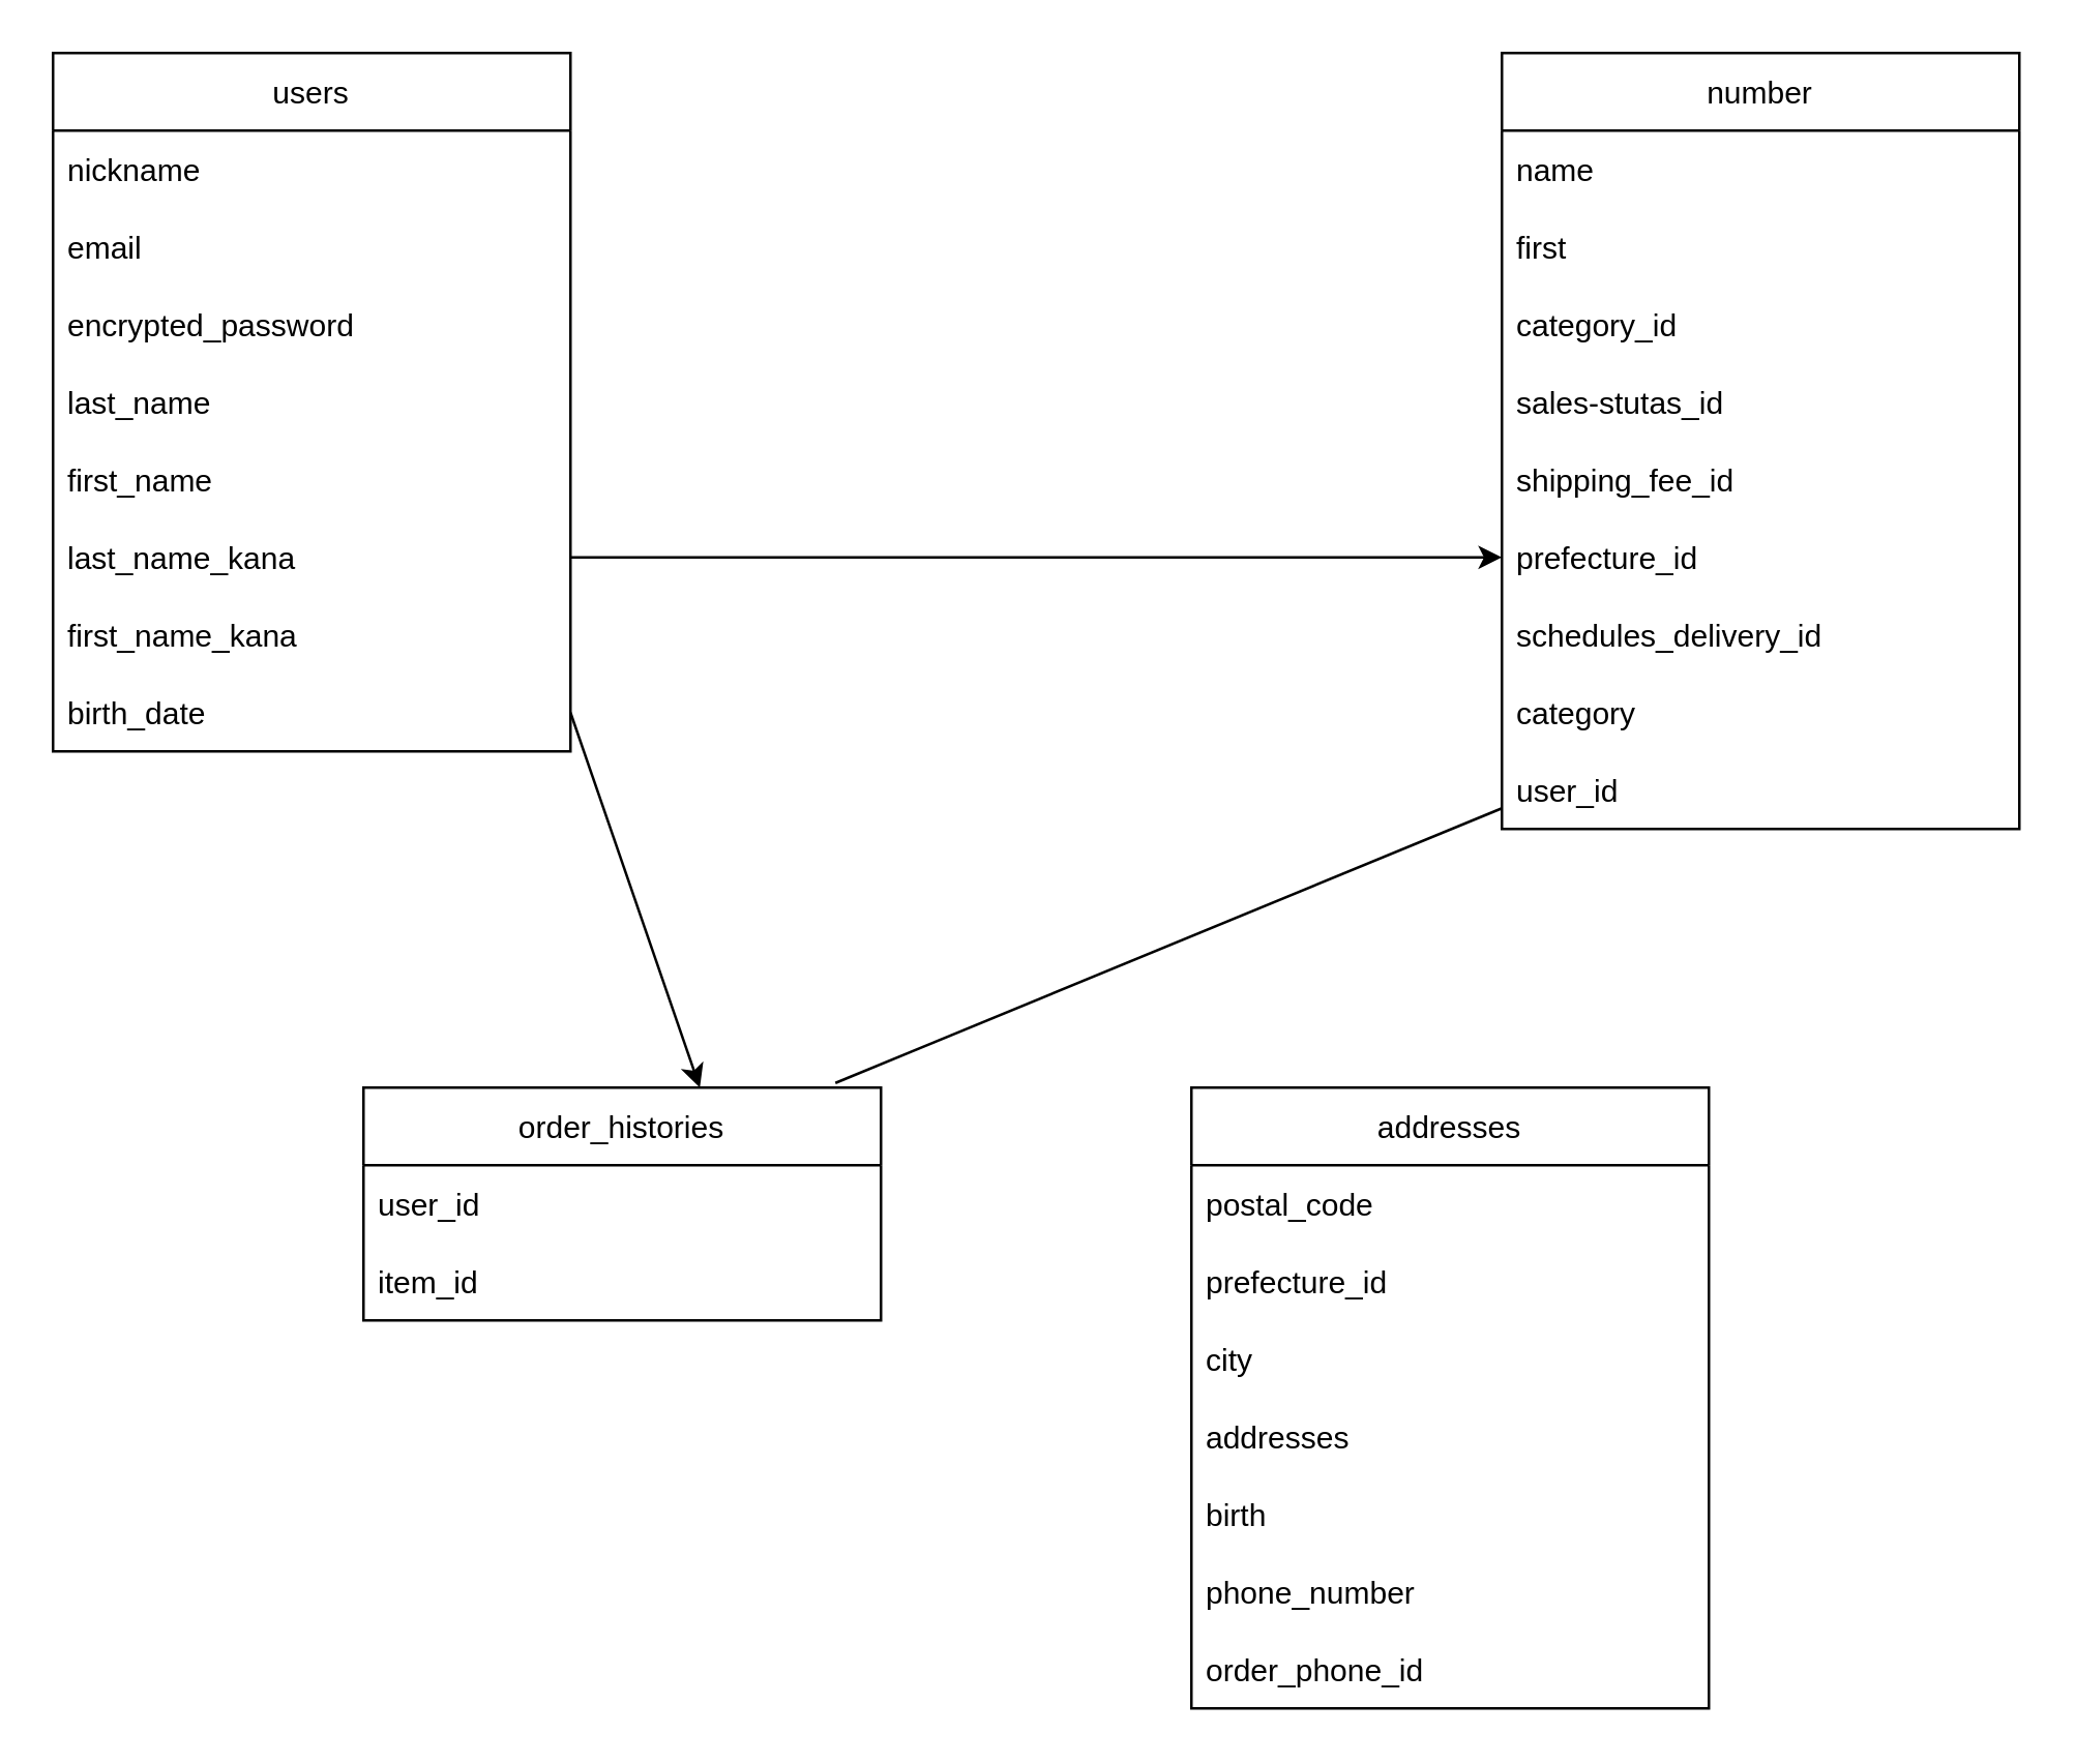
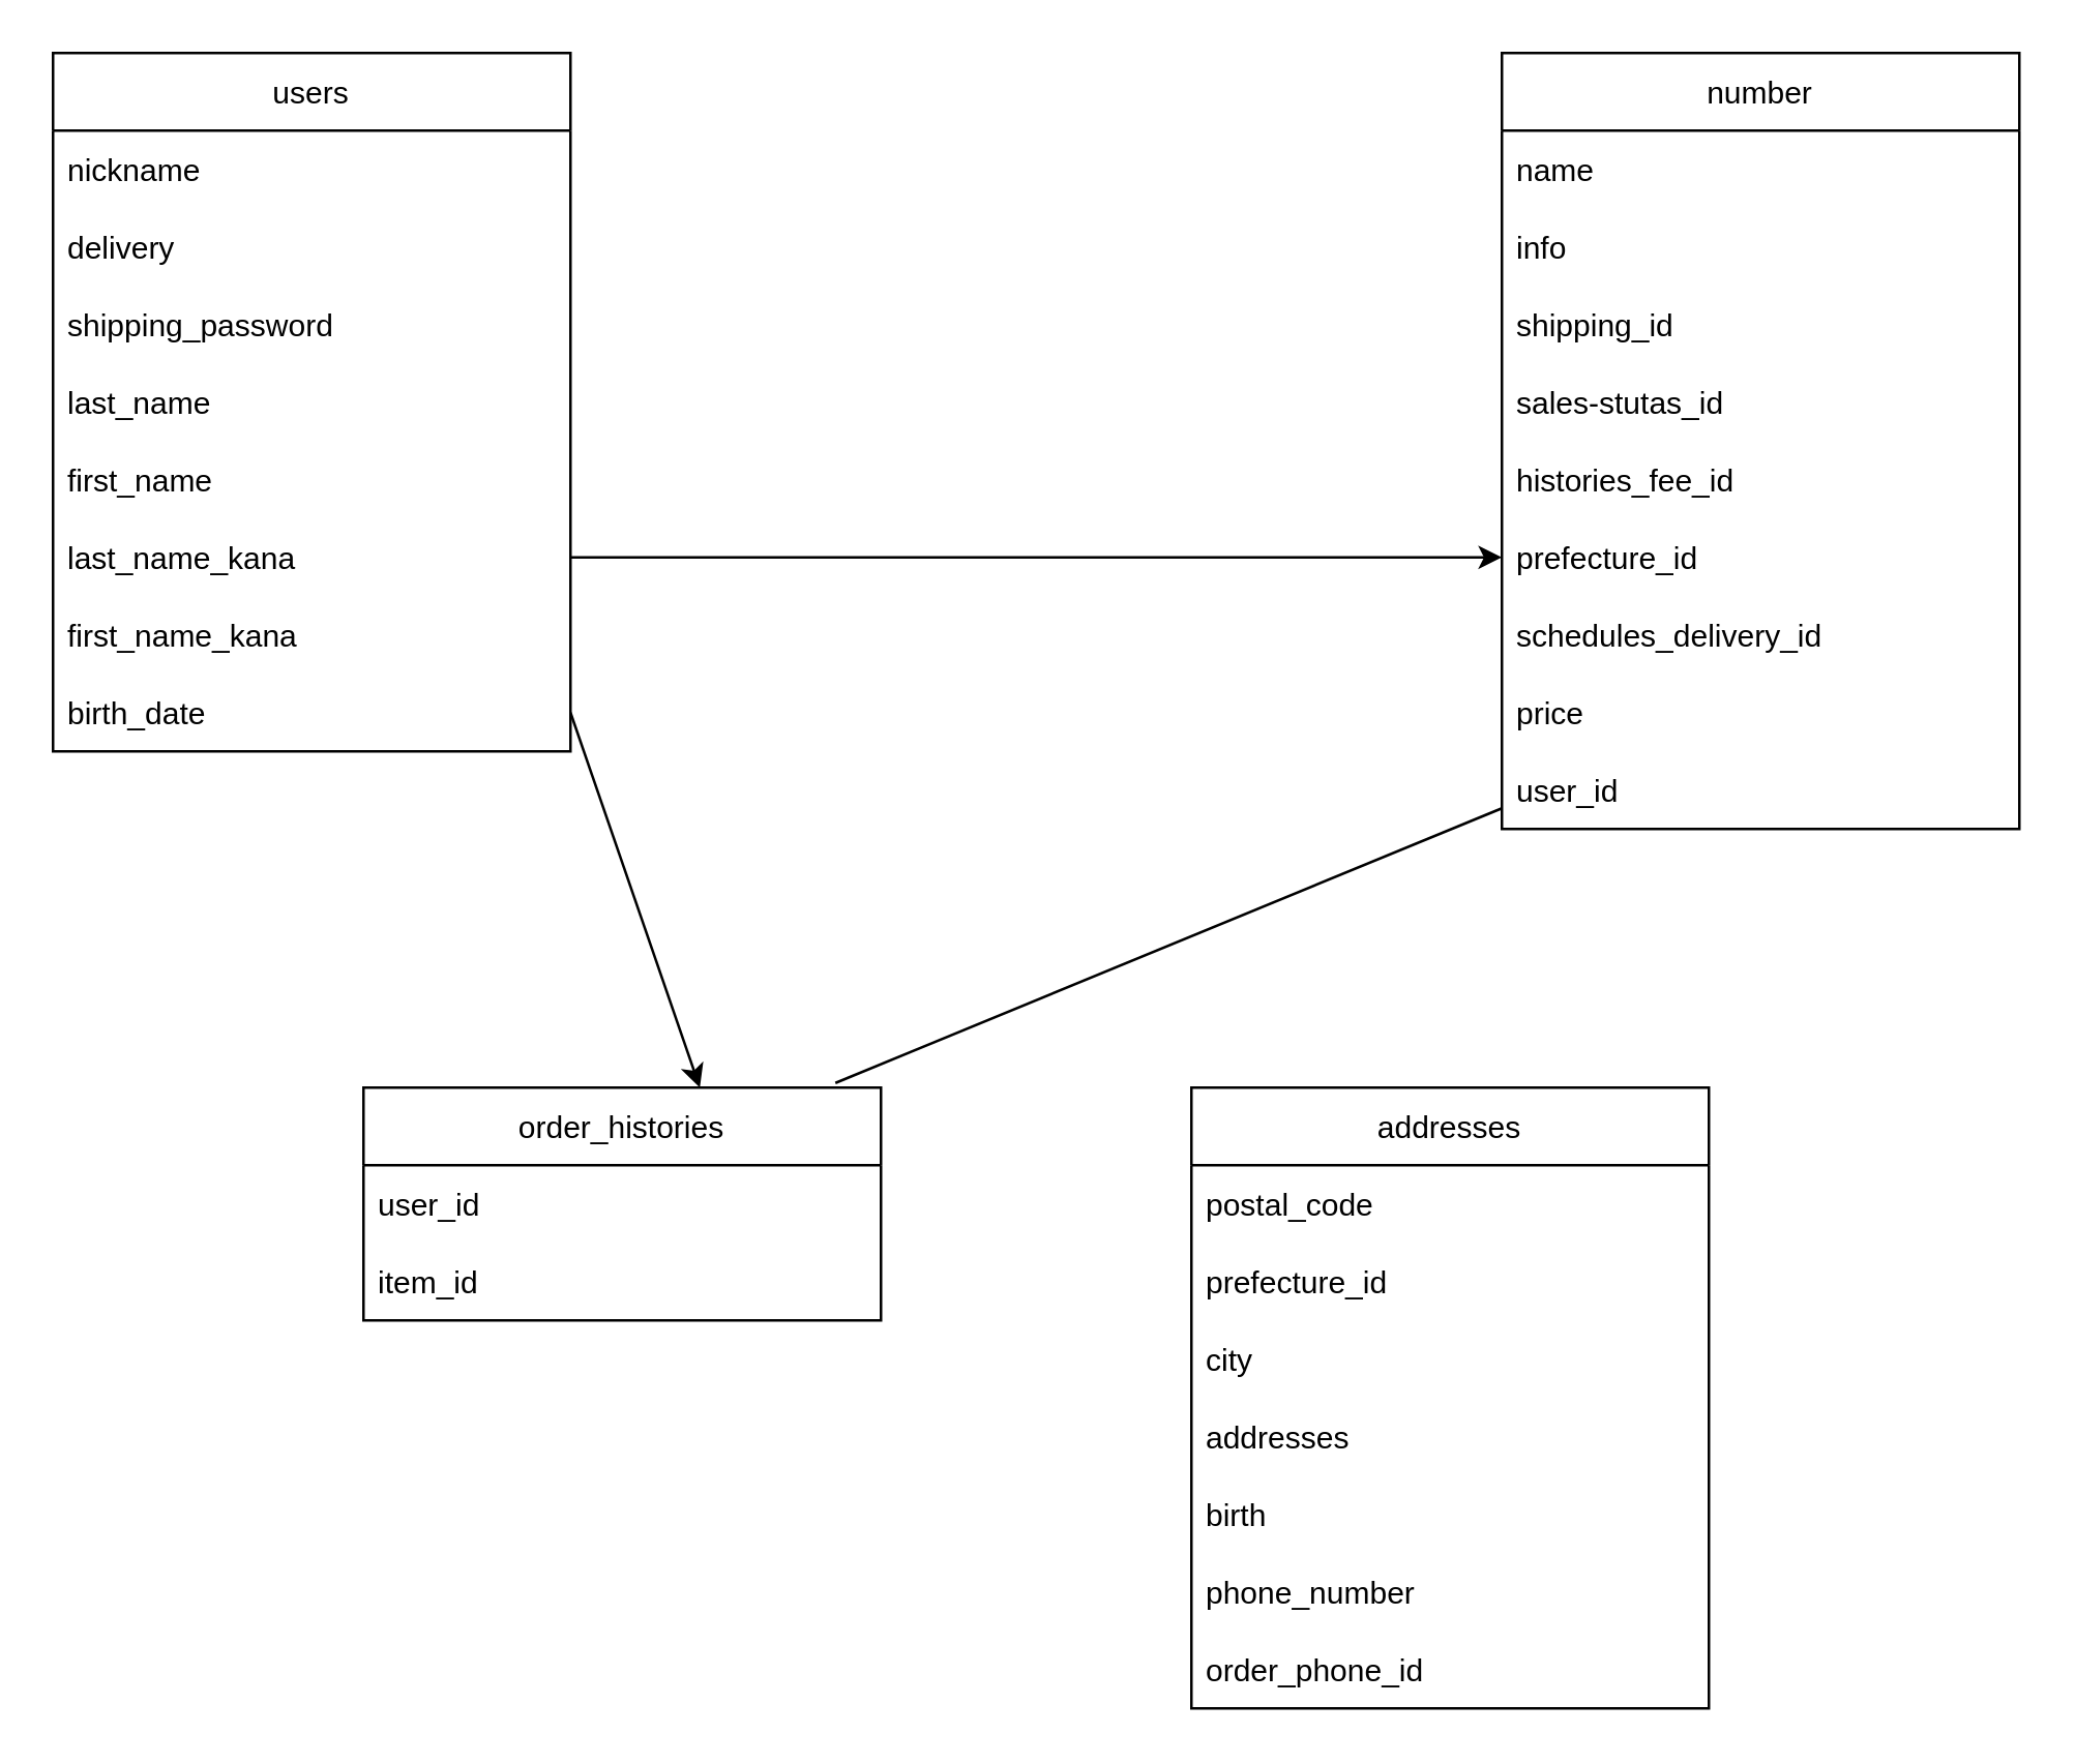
  <mxCell id="0" />
  <mxCell id="1" parent="0" />
  <mxCell id="2" value="users" style="swimlane;fontStyle=0;childLayout=stackLayout;horizontal=1;startSize=30;horizontalStack=0;resizeParent=1;resizeParentMax=0;resizeLast=0;collapsible=1;marginBottom=0;" parent="1" vertex="1"><mxGeometry x="20" y="20" width="200" height="270" as="geometry" /></mxCell>
  <mxCell id="3" value="nickname" style="text;strokeColor=none;fillColor=none;align=left;verticalAlign=middle;spacingLeft=4;spacingRight=4;overflow=hidden;points=[[0,0.5],[1,0.5]];portConstraint=eastwest;rotatable=0;" parent="2" vertex="1"><mxGeometry y="30" width="200" height="30" as="geometry" /></mxCell>
- <mxCell id="4" value="email" style="text;strokeColor=none;fillColor=none;align=left;verticalAlign=middle;spacingLeft=4;spacingRight=4;overflow=hidden;points=[[0,0.5],[1,0.5]];portConstraint=eastwest;rotatable=0;" parent="2" vertex="1"><mxGeometry y="60" width="200" height="30" as="geometry" /></mxCell>
- <mxCell id="5" value="encrypted_password" style="text;strokeColor=none;fillColor=none;align=left;verticalAlign=middle;spacingLeft=4;spacingRight=4;overflow=hidden;points=[[0,0.5],[1,0.5]];portConstraint=eastwest;rotatable=0;" parent="2" vertex="1"><mxGeometry y="90" width="200" height="30" as="geometry" /></mxCell>
+ <mxCell id="4" value="delivery" style="text;strokeColor=none;fillColor=none;align=left;verticalAlign=middle;spacingLeft=4;spacingRight=4;overflow=hidden;points=[[0,0.5],[1,0.5]];portConstraint=eastwest;rotatable=0;" parent="2" vertex="1"><mxGeometry y="60" width="200" height="30" as="geometry" /></mxCell>
+ <mxCell id="5" value="shipping_password" style="text;strokeColor=none;fillColor=none;align=left;verticalAlign=middle;spacingLeft=4;spacingRight=4;overflow=hidden;points=[[0,0.5],[1,0.5]];portConstraint=eastwest;rotatable=0;" parent="2" vertex="1"><mxGeometry y="90" width="200" height="30" as="geometry" /></mxCell>
  <mxCell id="6" value="last_name" style="text;strokeColor=none;fillColor=none;align=left;verticalAlign=middle;spacingLeft=4;spacingRight=4;overflow=hidden;points=[[0,0.5],[1,0.5]];portConstraint=eastwest;rotatable=0;" parent="2" vertex="1"><mxGeometry y="120" width="200" height="30" as="geometry" /></mxCell>
  <mxCell id="7" value="first_name" style="text;strokeColor=none;fillColor=none;align=left;verticalAlign=middle;spacingLeft=4;spacingRight=4;overflow=hidden;points=[[0,0.5],[1,0.5]];portConstraint=eastwest;rotatable=0;" parent="2" vertex="1"><mxGeometry y="150" width="200" height="30" as="geometry" /></mxCell>
  <mxCell id="8" value="last_name_kana" style="text;strokeColor=none;fillColor=none;align=left;verticalAlign=middle;spacingLeft=4;spacingRight=4;overflow=hidden;points=[[0,0.5],[1,0.5]];portConstraint=eastwest;rotatable=0;" parent="2" vertex="1"><mxGeometry y="180" width="200" height="30" as="geometry" /></mxCell>
  <mxCell id="9" value="first_name_kana" style="text;strokeColor=none;fillColor=none;align=left;verticalAlign=middle;spacingLeft=4;spacingRight=4;overflow=hidden;points=[[0,0.5],[1,0.5]];portConstraint=eastwest;rotatable=0;" parent="2" vertex="1"><mxGeometry y="210" width="200" height="30" as="geometry" /></mxCell>
  <mxCell id="10" value="birth_date" style="text;strokeColor=none;fillColor=none;align=left;verticalAlign=middle;spacingLeft=4;spacingRight=4;overflow=hidden;points=[[0,0.5],[1,0.5]];portConstraint=eastwest;rotatable=0;" parent="2" vertex="1"><mxGeometry y="240" width="200" height="30" as="geometry" /></mxCell>
  <mxCell id="11" value="number" style="swimlane;fontStyle=0;childLayout=stackLayout;horizontal=1;startSize=30;horizontalStack=0;resizeParent=1;resizeParentMax=0;resizeLast=0;collapsible=1;marginBottom=0;" parent="1" vertex="1"><mxGeometry x="580" y="20" width="200" height="300" as="geometry" /></mxCell>
  <mxCell id="12" value="name" style="text;strokeColor=none;fillColor=none;align=left;verticalAlign=middle;spacingLeft=4;spacingRight=4;overflow=hidden;points=[[0,0.5],[1,0.5]];portConstraint=eastwest;rotatable=0;" parent="11" vertex="1"><mxGeometry y="30" width="200" height="30" as="geometry" /></mxCell>
- <mxCell id="13" value="first" style="text;strokeColor=none;fillColor=none;align=left;verticalAlign=middle;spacingLeft=4;spacingRight=4;overflow=hidden;points=[[0,0.5],[1,0.5]];portConstraint=eastwest;rotatable=0;" parent="11" vertex="1"><mxGeometry y="60" width="200" height="30" as="geometry" /></mxCell>
- <mxCell id="14" value="category_id" style="text;strokeColor=none;fillColor=none;align=left;verticalAlign=middle;spacingLeft=4;spacingRight=4;overflow=hidden;points=[[0,0.5],[1,0.5]];portConstraint=eastwest;rotatable=0;" parent="11" vertex="1"><mxGeometry y="90" width="200" height="30" as="geometry" /></mxCell>
+ <mxCell id="13" value="info" style="text;strokeColor=none;fillColor=none;align=left;verticalAlign=middle;spacingLeft=4;spacingRight=4;overflow=hidden;points=[[0,0.5],[1,0.5]];portConstraint=eastwest;rotatable=0;" parent="11" vertex="1"><mxGeometry y="60" width="200" height="30" as="geometry" /></mxCell>
+ <mxCell id="14" value="shipping_id" style="text;strokeColor=none;fillColor=none;align=left;verticalAlign=middle;spacingLeft=4;spacingRight=4;overflow=hidden;points=[[0,0.5],[1,0.5]];portConstraint=eastwest;rotatable=0;" parent="11" vertex="1"><mxGeometry y="90" width="200" height="30" as="geometry" /></mxCell>
  <mxCell id="15" value="sales-stutas_id" style="text;strokeColor=none;fillColor=none;align=left;verticalAlign=middle;spacingLeft=4;spacingRight=4;overflow=hidden;points=[[0,0.5],[1,0.5]];portConstraint=eastwest;rotatable=0;" parent="11" vertex="1"><mxGeometry y="120" width="200" height="30" as="geometry" /></mxCell>
- <mxCell id="16" value="shipping_fee_id" style="text;strokeColor=none;fillColor=none;align=left;verticalAlign=middle;spacingLeft=4;spacingRight=4;overflow=hidden;points=[[0,0.5],[1,0.5]];portConstraint=eastwest;rotatable=0;" parent="11" vertex="1"><mxGeometry y="150" width="200" height="30" as="geometry" /></mxCell>
+ <mxCell id="16" value="histories_fee_id" style="text;strokeColor=none;fillColor=none;align=left;verticalAlign=middle;spacingLeft=4;spacingRight=4;overflow=hidden;points=[[0,0.5],[1,0.5]];portConstraint=eastwest;rotatable=0;" parent="11" vertex="1"><mxGeometry y="150" width="200" height="30" as="geometry" /></mxCell>
  <mxCell id="17" value="prefecture_id" style="text;strokeColor=none;fillColor=none;align=left;verticalAlign=middle;spacingLeft=4;spacingRight=4;overflow=hidden;points=[[0,0.5],[1,0.5]];portConstraint=eastwest;rotatable=0;" parent="11" vertex="1"><mxGeometry y="180" width="200" height="30" as="geometry" /></mxCell>
  <mxCell id="18" value="schedules_delivery_id" style="text;strokeColor=none;fillColor=none;align=left;verticalAlign=middle;spacingLeft=4;spacingRight=4;overflow=hidden;points=[[0,0.5],[1,0.5]];portConstraint=eastwest;rotatable=0;" parent="11" vertex="1"><mxGeometry y="210" width="200" height="30" as="geometry" /></mxCell>
- <mxCell id="19" value="category" style="text;strokeColor=none;fillColor=none;align=left;verticalAlign=middle;spacingLeft=4;spacingRight=4;overflow=hidden;points=[[0,0.5],[1,0.5]];portConstraint=eastwest;rotatable=0;" parent="11" vertex="1"><mxGeometry y="240" width="200" height="30" as="geometry" /></mxCell>
+ <mxCell id="19" value="price" style="text;strokeColor=none;fillColor=none;align=left;verticalAlign=middle;spacingLeft=4;spacingRight=4;overflow=hidden;points=[[0,0.5],[1,0.5]];portConstraint=eastwest;rotatable=0;" parent="11" vertex="1"><mxGeometry y="240" width="200" height="30" as="geometry" /></mxCell>
  <mxCell id="20" value="user_id" style="text;strokeColor=none;fillColor=none;align=left;verticalAlign=middle;spacingLeft=4;spacingRight=4;overflow=hidden;points=[[0,0.5],[1,0.5]];portConstraint=eastwest;rotatable=0;" parent="11" vertex="1"><mxGeometry y="270" width="200" height="30" as="geometry" /></mxCell>
  <mxCell id="21" style="edgeStyle=none;html=1;exitX=1;exitY=0.5;exitDx=0;exitDy=0;entryX=0;entryY=0.5;entryDx=0;entryDy=0;" parent="1" source="8" target="17" edge="1"><mxGeometry relative="1" as="geometry"><Array as="points" /></mxGeometry></mxCell>
  <mxCell id="22" value="addresses" style="swimlane;fontStyle=0;childLayout=stackLayout;horizontal=1;startSize=30;horizontalStack=0;resizeParent=1;resizeParentMax=0;resizeLast=0;collapsible=1;marginBottom=0;" parent="1" vertex="1"><mxGeometry x="460" y="420" width="200" height="240" as="geometry" /></mxCell>
  <mxCell id="23" value="postal_code" style="text;strokeColor=none;fillColor=none;align=left;verticalAlign=middle;spacingLeft=4;spacingRight=4;overflow=hidden;points=[[0,0.5],[1,0.5]];portConstraint=eastwest;rotatable=0;" parent="22" vertex="1"><mxGeometry y="30" width="200" height="30" as="geometry" /></mxCell>
  <mxCell id="24" value="prefecture_id" style="text;strokeColor=none;fillColor=none;align=left;verticalAlign=middle;spacingLeft=4;spacingRight=4;overflow=hidden;points=[[0,0.5],[1,0.5]];portConstraint=eastwest;rotatable=0;" parent="22" vertex="1"><mxGeometry y="60" width="200" height="30" as="geometry" /></mxCell>
  <mxCell id="25" value="city" style="text;strokeColor=none;fillColor=none;align=left;verticalAlign=middle;spacingLeft=4;spacingRight=4;overflow=hidden;points=[[0,0.5],[1,0.5]];portConstraint=eastwest;rotatable=0;" parent="22" vertex="1"><mxGeometry y="90" width="200" height="30" as="geometry" /></mxCell>
  <mxCell id="26" value="addresses" style="text;strokeColor=none;fillColor=none;align=left;verticalAlign=middle;spacingLeft=4;spacingRight=4;overflow=hidden;points=[[0,0.5],[1,0.5]];portConstraint=eastwest;rotatable=0;" parent="22" vertex="1"><mxGeometry y="120" width="200" height="30" as="geometry" /></mxCell>
  <mxCell id="27" value="birth" style="text;strokeColor=none;fillColor=none;align=left;verticalAlign=middle;spacingLeft=4;spacingRight=4;overflow=hidden;points=[[0,0.5],[1,0.5]];portConstraint=eastwest;rotatable=0;" parent="22" vertex="1"><mxGeometry y="150" width="200" height="30" as="geometry" /></mxCell>
  <mxCell id="28" value="phone_number" style="text;strokeColor=none;fillColor=none;align=left;verticalAlign=middle;spacingLeft=4;spacingRight=4;overflow=hidden;points=[[0,0.5],[1,0.5]];portConstraint=eastwest;rotatable=0;" parent="22" vertex="1"><mxGeometry y="180" width="200" height="30" as="geometry" /></mxCell>
  <mxCell id="29" value="order_phone_id" style="text;strokeColor=none;fillColor=none;align=left;verticalAlign=middle;spacingLeft=4;spacingRight=4;overflow=hidden;points=[[0,0.5],[1,0.5]];portConstraint=eastwest;rotatable=0;" parent="22" vertex="1"><mxGeometry y="210" width="200" height="30" as="geometry" /></mxCell>
  <mxCell id="30" value="" style="endArrow=none;html=1;entryX=0;entryY=0.733;entryDx=0;entryDy=0;entryPerimeter=0;exitX=0.912;exitY=-0.02;exitDx=0;exitDy=0;exitPerimeter=0;" parent="1" source="31" target="20" edge="1"><mxGeometry width="50" height="50" relative="1" as="geometry"><mxPoint x="520" y="400" as="sourcePoint" /><mxPoint x="570" y="350" as="targetPoint" /></mxGeometry></mxCell>
  <mxCell id="31" value="order_histories" style="swimlane;fontStyle=0;childLayout=stackLayout;horizontal=1;startSize=30;horizontalStack=0;resizeParent=1;resizeParentMax=0;resizeLast=0;collapsible=1;marginBottom=0;" parent="1" vertex="1"><mxGeometry x="140" y="420" width="200" height="90" as="geometry" /></mxCell>
  <mxCell id="32" value="user_id" style="text;strokeColor=none;fillColor=none;align=left;verticalAlign=middle;spacingLeft=4;spacingRight=4;overflow=hidden;points=[[0,0.5],[1,0.5]];portConstraint=eastwest;rotatable=0;" parent="31" vertex="1"><mxGeometry y="30" width="200" height="30" as="geometry" /></mxCell>
  <mxCell id="33" value="item_id" style="text;strokeColor=none;fillColor=none;align=left;verticalAlign=middle;spacingLeft=4;spacingRight=4;overflow=hidden;points=[[0,0.5],[1,0.5]];portConstraint=eastwest;rotatable=0;" parent="31" vertex="1"><mxGeometry y="60" width="200" height="30" as="geometry" /></mxCell>
  <mxCell id="34" style="edgeStyle=none;html=1;exitX=1;exitY=0.5;exitDx=0;exitDy=0;" parent="1" source="10" edge="1"><mxGeometry relative="1" as="geometry"><mxPoint x="270" y="420" as="targetPoint" /></mxGeometry></mxCell>
